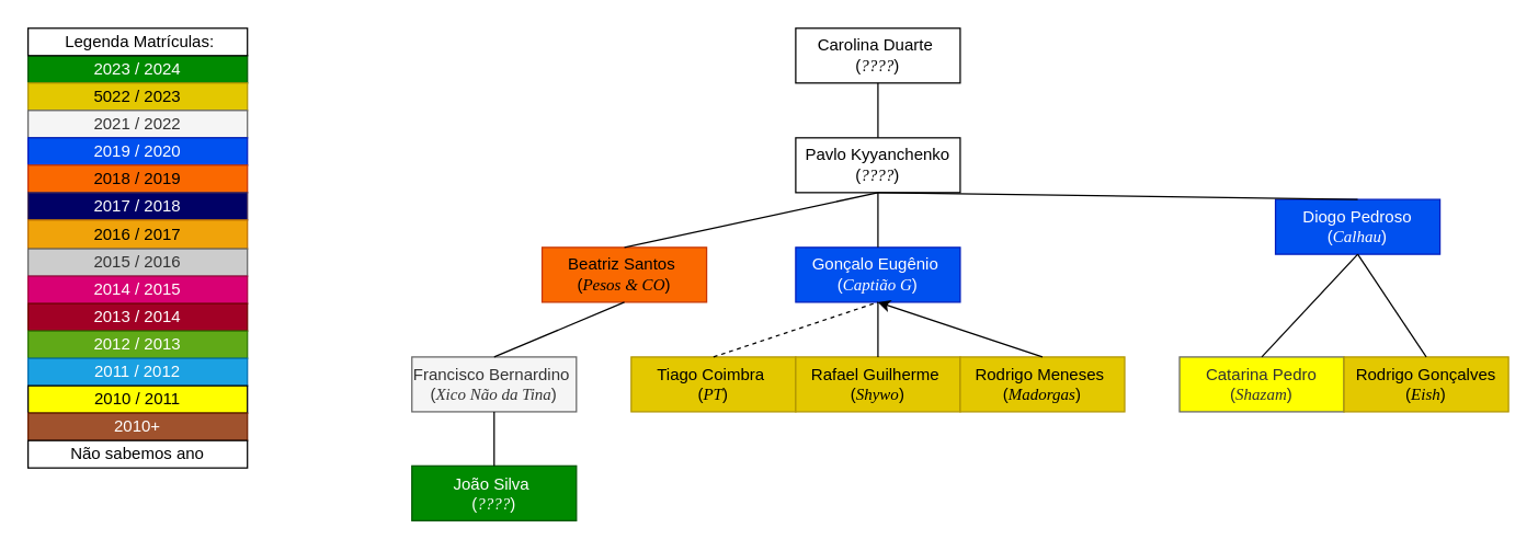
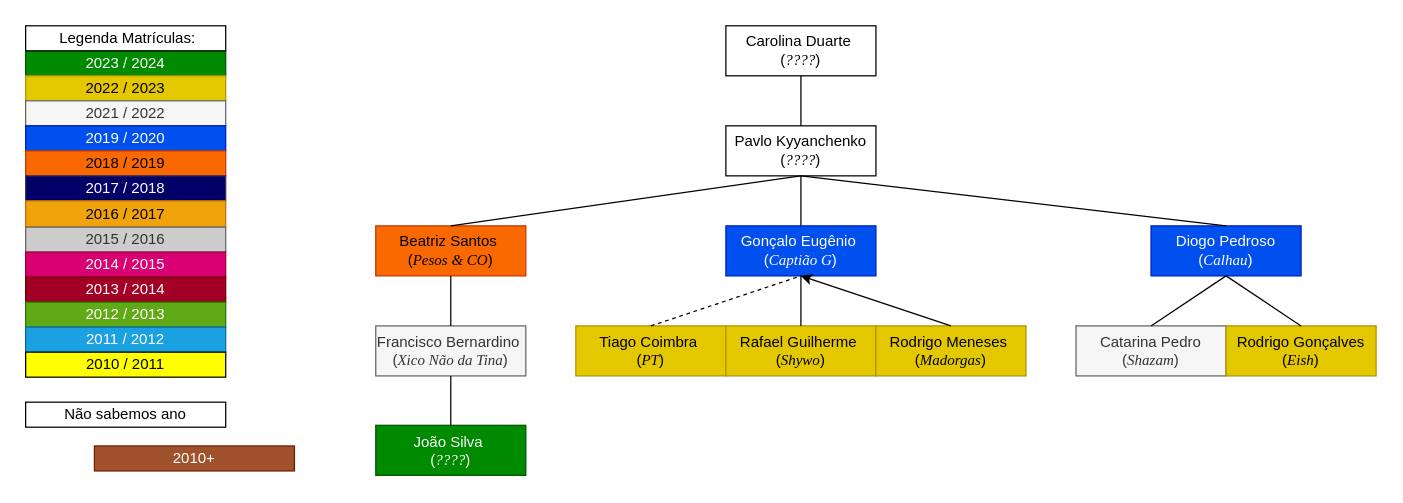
  <mxCell id="0" />
  <mxCell id="1" parent="0" />
  <mxCell id="2" value="2023 / 2024" style="rounded=0;whiteSpace=wrap;html=1;fillColor=#008a00;fontColor=#ffffff;strokeColor=#005700;" parent="1" vertex="1"><mxGeometry x="20" y="40" width="160" height="20" as="geometry" /></mxCell>
- <mxCell id="3" value="5022 / 2023" style="rounded=0;whiteSpace=wrap;html=1;fillColor=#e3c800;fontColor=#000000;strokeColor=#B09500;" parent="1" vertex="1"><mxGeometry x="20" y="60" width="160" height="20" as="geometry" /></mxCell>
+ <mxCell id="3" value="2022 / 2023" style="rounded=0;whiteSpace=wrap;html=1;fillColor=#e3c800;fontColor=#000000;strokeColor=#B09500;" parent="1" vertex="1"><mxGeometry x="20" y="60" width="160" height="20" as="geometry" /></mxCell>
  <mxCell id="4" value="2021 / 2022" style="rounded=0;whiteSpace=wrap;html=1;fillColor=#f5f5f5;fontColor=#333333;strokeColor=#666666;" parent="1" vertex="1"><mxGeometry x="20" y="80" width="160" height="20" as="geometry" /></mxCell>
  <mxCell id="5" value="2019 / 2020" style="rounded=0;whiteSpace=wrap;html=1;fillColor=#0050ef;fontColor=#ffffff;strokeColor=#001DBC;" parent="1" vertex="1"><mxGeometry x="20" y="100" width="160" height="20" as="geometry" /></mxCell>
  <mxCell id="6" value="2018 / 2019" style="rounded=0;whiteSpace=wrap;html=1;fillColor=#fa6800;fontColor=#000000;strokeColor=#C73500;" parent="1" vertex="1"><mxGeometry x="20" y="120" width="160" height="20" as="geometry" /></mxCell>
  <mxCell id="7" value="&amp;nbsp;Legenda Matrículas:" style="rounded=0;whiteSpace=wrap;html=1;" parent="1" vertex="1"><mxGeometry x="20" y="20" width="160" height="20" as="geometry" /></mxCell>
  <mxCell id="8" value="2017 / 2018" style="rounded=0;whiteSpace=wrap;html=1;fillColor=#000066;fontColor=#ffffff;strokeColor=#432D57;" parent="1" vertex="1"><mxGeometry x="20" y="140" width="160" height="20" as="geometry" /></mxCell>
  <mxCell id="9" value="2016 / 2017" style="rounded=0;whiteSpace=wrap;html=1;fillColor=#f0a30a;fontColor=#000000;strokeColor=#BD7000;" parent="1" vertex="1"><mxGeometry x="20" y="160" width="160" height="21" as="geometry" /></mxCell>
  <mxCell id="10" value="2015 / 2016" style="rounded=0;whiteSpace=wrap;html=1;fillColor=#CCCCCC;strokeColor=#666666;fontColor=#333333;" parent="1" vertex="1"><mxGeometry x="20" y="181" width="160" height="20" as="geometry" /></mxCell>
  <mxCell id="11" value="2014 / 2015" style="rounded=0;whiteSpace=wrap;html=1;fillColor=#d80073;fontColor=#ffffff;strokeColor=#A50040;" parent="1" vertex="1"><mxGeometry x="20" y="201" width="160" height="20" as="geometry" /></mxCell>
  <mxCell id="12" value="2013 / 2014" style="rounded=0;whiteSpace=wrap;html=1;fillColor=#a20025;fontColor=#ffffff;strokeColor=#6F0000;" parent="1" vertex="1"><mxGeometry x="20" y="221" width="160" height="20" as="geometry" /></mxCell>
  <mxCell id="13" value="2012&lt;span style=&quot;background-color: initial;&quot;&gt;&amp;nbsp;/ 2013&lt;/span&gt;" style="rounded=0;whiteSpace=wrap;html=1;fillColor=#60a917;fontColor=#ffffff;strokeColor=#2D7600;" parent="1" vertex="1"><mxGeometry x="20" y="241" width="160" height="20" as="geometry" /></mxCell>
  <mxCell id="14" value="2011&lt;span style=&quot;background-color: initial;&quot;&gt;&amp;nbsp;/ 2012&lt;/span&gt;" style="rounded=0;whiteSpace=wrap;html=1;fillColor=#1ba1e2;fontColor=#ffffff;strokeColor=#006EAF;" parent="1" vertex="1"><mxGeometry x="20" y="261" width="160" height="20" as="geometry" /></mxCell>
  <mxCell id="15" value="2010&lt;span style=&quot;background-color: initial;&quot;&gt;&amp;nbsp;/ 2011&lt;/span&gt;" style="rounded=0;whiteSpace=wrap;html=1;fillColor=#FFFF00;fontColor=#000000;" parent="1" vertex="1"><mxGeometry x="20" y="281" width="160" height="20" as="geometry" /></mxCell>
- <mxCell id="16" value="2010+" style="rounded=0;whiteSpace=wrap;html=1;fillColor=#a0522d;strokeColor=#6D1F00;fontColor=#ffffff;" parent="1" vertex="1"><mxGeometry x="20" y="301" width="160" height="20" as="geometry" /></mxCell>
+ <mxCell id="16" value="2010+" style="rounded=0;whiteSpace=wrap;html=1;fillColor=#a0522d;strokeColor=#6D1F00;fontColor=#ffffff;" parent="1" vertex="1"><mxGeometry x="75" y="356" width="160" height="20" as="geometry" /></mxCell>
  <mxCell id="17" value="&lt;div&gt;Pavlo Kyyanchenko&lt;/div&gt;&lt;div&gt;&lt;span style=&quot;background-color: initial;&quot;&gt;(&lt;/span&gt;&lt;i style=&quot;background-color: initial;&quot;&gt;&lt;font face=&quot;Times New Roman&quot;&gt;????&lt;/font&gt;&lt;/i&gt;&lt;span style=&quot;background-color: initial;&quot;&gt;)&lt;/span&gt;&lt;/div&gt;" style="rounded=0;whiteSpace=wrap;html=1;" parent="1" vertex="1"><mxGeometry x="580" y="100" width="120" height="40" as="geometry" /></mxCell>
  <mxCell id="18" value="&lt;div&gt;Gonçalo Eugênio&amp;nbsp;&lt;/div&gt;&lt;div&gt;(&lt;font face=&quot;Times New Roman&quot;&gt;&lt;i&gt;Captião G&lt;/i&gt;&lt;/font&gt;)&lt;/div&gt;" style="rounded=0;whiteSpace=wrap;html=1;fillColor=#0050ef;fontColor=#ffffff;strokeColor=#001DBC;" parent="1" vertex="1"><mxGeometry x="580" y="180" width="120" height="40" as="geometry" /></mxCell>
- <mxCell id="19" value="&lt;div&gt;Diogo Pedroso&lt;/div&gt;&lt;div&gt;(&lt;font face=&quot;Times New Roman&quot;&gt;&lt;i&gt;Calhau&lt;/i&gt;&lt;/font&gt;)&lt;/div&gt;" style="rounded=0;whiteSpace=wrap;html=1;fillColor=#0050ef;fontColor=#ffffff;strokeColor=#001DBC;" parent="1" vertex="1"><mxGeometry x="930" y="145" width="120" height="40" as="geometry" /></mxCell>
- <mxCell id="20" value="&lt;div&gt;Beatriz Santos&amp;nbsp;&lt;/div&gt;&lt;div&gt;(&lt;font face=&quot;Times New Roman&quot;&gt;&lt;i&gt;Pesos &amp;amp; CO&lt;/i&gt;&lt;/font&gt;)&lt;/div&gt;" style="rounded=0;whiteSpace=wrap;html=1;fillColor=#fa6800;fontColor=#000000;strokeColor=#C73500;" parent="1" vertex="1"><mxGeometry x="395" y="180" width="120" height="40" as="geometry" /></mxCell>
+ <mxCell id="19" value="&lt;div&gt;Diogo Pedroso&lt;/div&gt;&lt;div&gt;(&lt;font face=&quot;Times New Roman&quot;&gt;&lt;i&gt;Calhau&lt;/i&gt;&lt;/font&gt;)&lt;/div&gt;" style="rounded=0;whiteSpace=wrap;html=1;fillColor=#0050ef;fontColor=#ffffff;strokeColor=#001DBC;" parent="1" vertex="1"><mxGeometry x="920" y="180" width="120" height="40" as="geometry" /></mxCell>
+ <mxCell id="20" value="&lt;div&gt;Beatriz Santos&amp;nbsp;&lt;/div&gt;&lt;div&gt;(&lt;font face=&quot;Times New Roman&quot;&gt;&lt;i&gt;Pesos &amp;amp; CO&lt;/i&gt;&lt;/font&gt;)&lt;/div&gt;" style="rounded=0;whiteSpace=wrap;html=1;fillColor=#fa6800;fontColor=#000000;strokeColor=#C73500;" parent="1" vertex="1"><mxGeometry x="300" y="180" width="120" height="40" as="geometry" /></mxCell>
  <mxCell id="21" value="&lt;div&gt;Francisco Bernardino&amp;nbsp;&lt;/div&gt;&lt;div&gt;(&lt;font face=&quot;Times New Roman&quot;&gt;&lt;i&gt;Xico Não da Tina&lt;/i&gt;&lt;/font&gt;)&lt;/div&gt;" style="rounded=0;whiteSpace=wrap;html=1;fillColor=#f5f5f5;fontColor=#333333;strokeColor=#666666;" parent="1" vertex="1"><mxGeometry x="300" y="260" width="120" height="40" as="geometry" /></mxCell>
  <mxCell id="22" value="&lt;div&gt;Tiago Coimbra&amp;nbsp;&lt;/div&gt;&lt;div&gt;(&lt;font face=&quot;Times New Roman&quot;&gt;&lt;i&gt;PT&lt;/i&gt;&lt;/font&gt;)&lt;/div&gt;" style="rounded=0;whiteSpace=wrap;html=1;fillColor=#e3c800;fontColor=#000000;strokeColor=#B09500;" parent="1" vertex="1"><mxGeometry x="460" y="260" width="120" height="40" as="geometry" /></mxCell>
  <mxCell id="23" value="&lt;div&gt;Rafael Guilherme&amp;nbsp;&lt;/div&gt;&lt;div&gt;(&lt;font face=&quot;Times New Roman&quot;&gt;&lt;i&gt;Shywo&lt;/i&gt;&lt;/font&gt;)&lt;/div&gt;" style="rounded=0;whiteSpace=wrap;html=1;fillColor=#e3c800;fontColor=#000000;strokeColor=#B09500;" parent="1" vertex="1"><mxGeometry x="580" y="260" width="120" height="40" as="geometry" /></mxCell>
  <mxCell id="24" value="&lt;div&gt;Rodrigo Meneses&amp;nbsp;&lt;/div&gt;&lt;div&gt;(&lt;font face=&quot;Times New Roman&quot;&gt;&lt;i&gt;Madorgas&lt;/i&gt;&lt;/font&gt;)&lt;/div&gt;" style="rounded=0;whiteSpace=wrap;html=1;fillColor=#e3c800;fontColor=#000000;strokeColor=#B09500;" parent="1" vertex="1"><mxGeometry x="700" y="260" width="120" height="40" as="geometry" /></mxCell>
- <mxCell id="25" value="&lt;div&gt;Catarina Pedro&lt;/div&gt;&lt;div&gt;(&lt;font face=&quot;Times New Roman&quot;&gt;&lt;i&gt;Shazam&lt;/i&gt;&lt;/font&gt;)&lt;/div&gt;" style="rounded=0;whiteSpace=wrap;html=1;fillColor=#ffff00;fontColor=#333333;strokeColor=#666666;" parent="1" vertex="1"><mxGeometry x="860" y="260" width="120" height="40" as="geometry" /></mxCell>
+ <mxCell id="25" value="&lt;div&gt;Catarina Pedro&lt;/div&gt;&lt;div&gt;(&lt;font face=&quot;Times New Roman&quot;&gt;&lt;i&gt;Shazam&lt;/i&gt;&lt;/font&gt;)&lt;/div&gt;" style="rounded=0;whiteSpace=wrap;html=1;fillColor=#f5f5f5;fontColor=#333333;strokeColor=#666666;" parent="1" vertex="1"><mxGeometry x="860" y="260" width="120" height="40" as="geometry" /></mxCell>
  <mxCell id="26" value="&lt;div&gt;Rodrigo Gonçalves&lt;/div&gt;&lt;div&gt;(&lt;font face=&quot;Times New Roman&quot;&gt;&lt;i&gt;Eish&lt;/i&gt;&lt;/font&gt;)&lt;/div&gt;" style="rounded=0;whiteSpace=wrap;html=1;fillColor=#e3c800;fontColor=#000000;strokeColor=#B09500;" parent="1" vertex="1"><mxGeometry x="980" y="260" width="120" height="40" as="geometry" /></mxCell>
  <mxCell id="27" value="" style="endArrow=none;html=1;rounded=0;exitX=0.5;exitY=0;exitDx=0;exitDy=0;entryX=0.5;entryY=1;entryDx=0;entryDy=0;" parent="1" source="26" target="19" edge="1"><mxGeometry width="50" height="50" relative="1" as="geometry"><mxPoint x="1400" y="-49" as="sourcePoint" /><mxPoint x="1400" y="-90" as="targetPoint" /></mxGeometry></mxCell>
  <mxCell id="28" value="" style="endArrow=none;html=1;rounded=0;exitX=0.5;exitY=0;exitDx=0;exitDy=0;entryX=0.5;entryY=1;entryDx=0;entryDy=0;" parent="1" source="25" target="19" edge="1"><mxGeometry width="50" height="50" relative="1" as="geometry"><mxPoint x="1050" y="270" as="sourcePoint" /><mxPoint x="990" y="230" as="targetPoint" /></mxGeometry></mxCell>
  <mxCell id="29" value="" style="endArrow=none;html=1;rounded=0;exitX=0.5;exitY=0;exitDx=0;exitDy=0;entryX=0.5;entryY=1;entryDx=0;entryDy=0;" parent="1" source="19" target="17" edge="1"><mxGeometry width="50" height="50" relative="1" as="geometry"><mxPoint x="1060" y="280" as="sourcePoint" /><mxPoint x="1000" y="240" as="targetPoint" /></mxGeometry></mxCell>
  <mxCell id="30" value="" style="endArrow=none;html=1;rounded=0;exitX=0.5;exitY=0;exitDx=0;exitDy=0;entryX=0.5;entryY=1;entryDx=0;entryDy=0;" parent="1" source="18" target="17" edge="1"><mxGeometry width="50" height="50" relative="1" as="geometry"><mxPoint x="1070" y="290" as="sourcePoint" /><mxPoint x="1010" y="250" as="targetPoint" /></mxGeometry></mxCell>
  <mxCell id="31" value="" style="endArrow=none;html=1;rounded=0;exitX=0.5;exitY=0;exitDx=0;exitDy=0;entryX=0.5;entryY=1;entryDx=0;entryDy=0;" parent="1" source="20" target="17" edge="1"><mxGeometry width="50" height="50" relative="1" as="geometry"><mxPoint x="1080" y="300" as="sourcePoint" /><mxPoint x="1020" y="260" as="targetPoint" /></mxGeometry></mxCell>
  <mxCell id="32" value="" style="endArrow=classic;html=1;rounded=0;exitX=0.5;exitY=0;exitDx=0;exitDy=0;entryX=0.5;entryY=1;entryDx=0;entryDy=0;" parent="1" source="24" target="18" edge="1"><mxGeometry width="50" height="50" relative="1" as="geometry"><mxPoint x="1090" y="310" as="sourcePoint" /><mxPoint x="1030" y="270" as="targetPoint" /></mxGeometry></mxCell>
  <mxCell id="33" value="" style="endArrow=none;html=1;rounded=0;exitX=0.5;exitY=0;exitDx=0;exitDy=0;entryX=0.5;entryY=1;entryDx=0;entryDy=0;" parent="1" source="23" target="18" edge="1"><mxGeometry width="50" height="50" relative="1" as="geometry"><mxPoint x="1100" y="320" as="sourcePoint" /><mxPoint x="1040" y="280" as="targetPoint" /></mxGeometry></mxCell>
  <mxCell id="34" value="" style="endArrow=none;html=1;rounded=0;exitX=0.5;exitY=0;exitDx=0;exitDy=0;entryX=0.5;entryY=1;entryDx=0;entryDy=0;dashed=1;" parent="1" source="22" target="18" edge="1"><mxGeometry width="50" height="50" relative="1" as="geometry"><mxPoint x="1110" y="330" as="sourcePoint" /><mxPoint x="1050" y="290" as="targetPoint" /></mxGeometry></mxCell>
  <mxCell id="35" value="" style="endArrow=none;html=1;rounded=0;exitX=0.5;exitY=0;exitDx=0;exitDy=0;entryX=0.5;entryY=1;entryDx=0;entryDy=0;" parent="1" source="21" target="20" edge="1"><mxGeometry width="50" height="50" relative="1" as="geometry"><mxPoint x="1120" y="340" as="sourcePoint" /><mxPoint x="1060" y="300" as="targetPoint" /></mxGeometry></mxCell>
  <mxCell id="36" value="&lt;div&gt;Carolina Duarte&amp;nbsp;&lt;/div&gt;&lt;div&gt;(&lt;i&gt;&lt;font face=&quot;Times New Roman&quot;&gt;????&lt;/font&gt;&lt;/i&gt;)&lt;/div&gt;" style="rounded=0;whiteSpace=wrap;html=1;" parent="1" vertex="1"><mxGeometry x="580" y="20" width="120" height="40" as="geometry" /></mxCell>
  <mxCell id="37" value="" style="endArrow=none;html=1;rounded=0;exitX=0.5;exitY=0;exitDx=0;exitDy=0;entryX=0.5;entryY=1;entryDx=0;entryDy=0;" parent="1" source="17" target="36" edge="1"><mxGeometry width="50" height="50" relative="1" as="geometry"><mxPoint x="990" y="190.5" as="sourcePoint" /><mxPoint x="650" y="150.5" as="targetPoint" /></mxGeometry></mxCell>
  <mxCell id="38" value="&lt;div&gt;João Silva&amp;nbsp;&lt;/div&gt;&lt;div&gt;(&lt;font face=&quot;Times New Roman&quot;&gt;&lt;i&gt;????&lt;/i&gt;&lt;/font&gt;)&lt;/div&gt;" style="rounded=0;whiteSpace=wrap;html=1;fillColor=#008a00;fontColor=#ffffff;strokeColor=#005700;" parent="1" vertex="1"><mxGeometry x="300" y="339.5" width="120" height="40" as="geometry" /></mxCell>
  <mxCell id="39" value="" style="endArrow=none;html=1;rounded=0;exitX=0.5;exitY=0;exitDx=0;exitDy=0;entryX=0.5;entryY=1;entryDx=0;entryDy=0;" parent="1" source="38" target="21" edge="1"><mxGeometry width="50" height="50" relative="1" as="geometry"><mxPoint x="370" y="270.5" as="sourcePoint" /><mxPoint x="370" y="230.5" as="targetPoint" /></mxGeometry></mxCell>
  <mxCell id="40" value="Não sabemos ano" style="rounded=0;whiteSpace=wrap;html=1;" parent="1" vertex="1"><mxGeometry x="20" y="321" width="160" height="20" as="geometry" /></mxCell>
